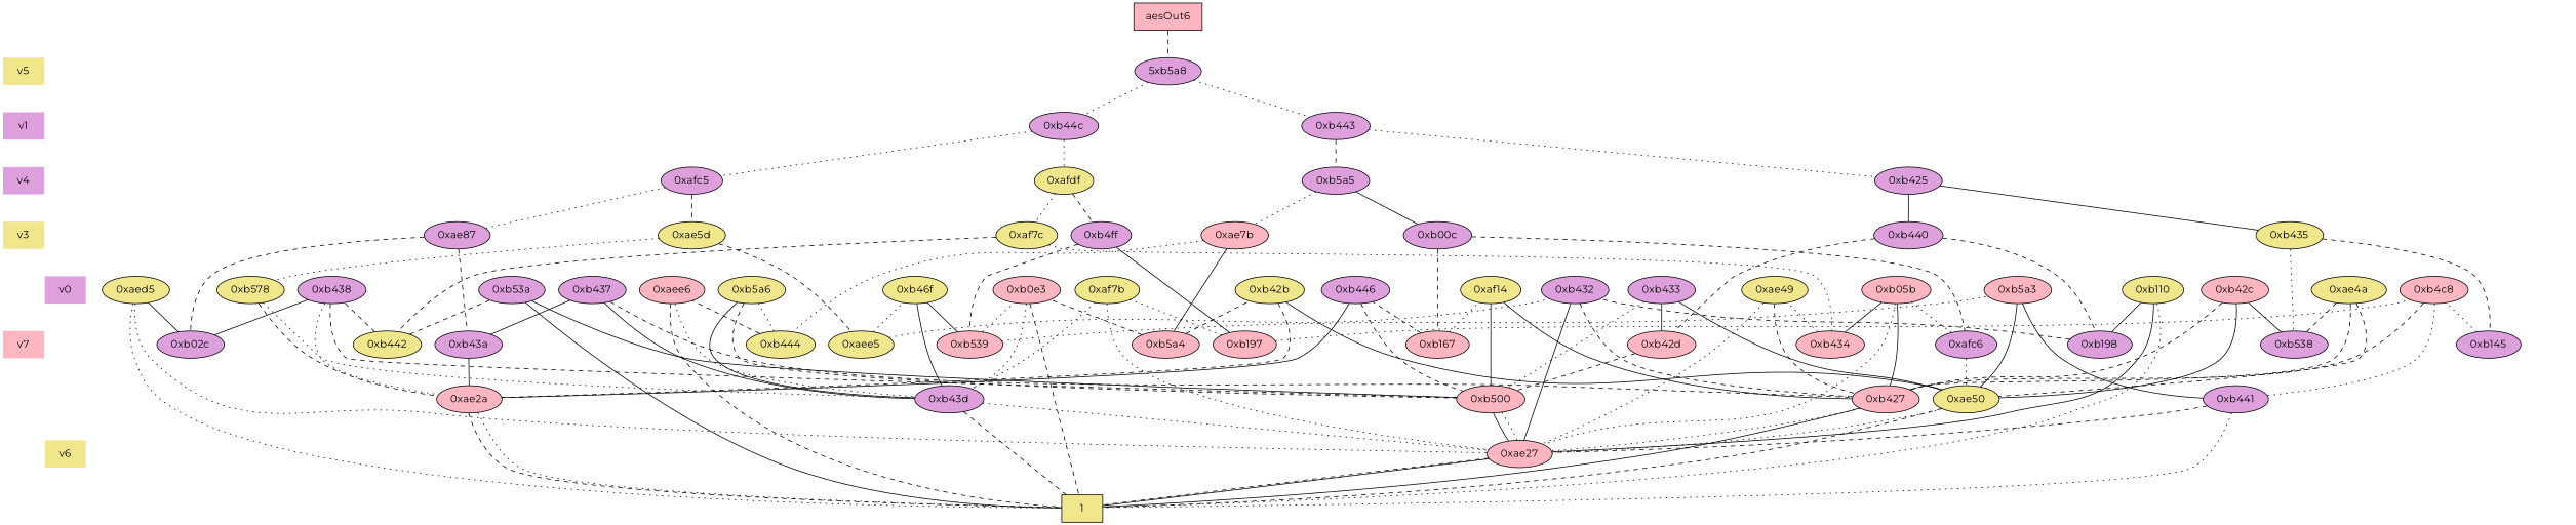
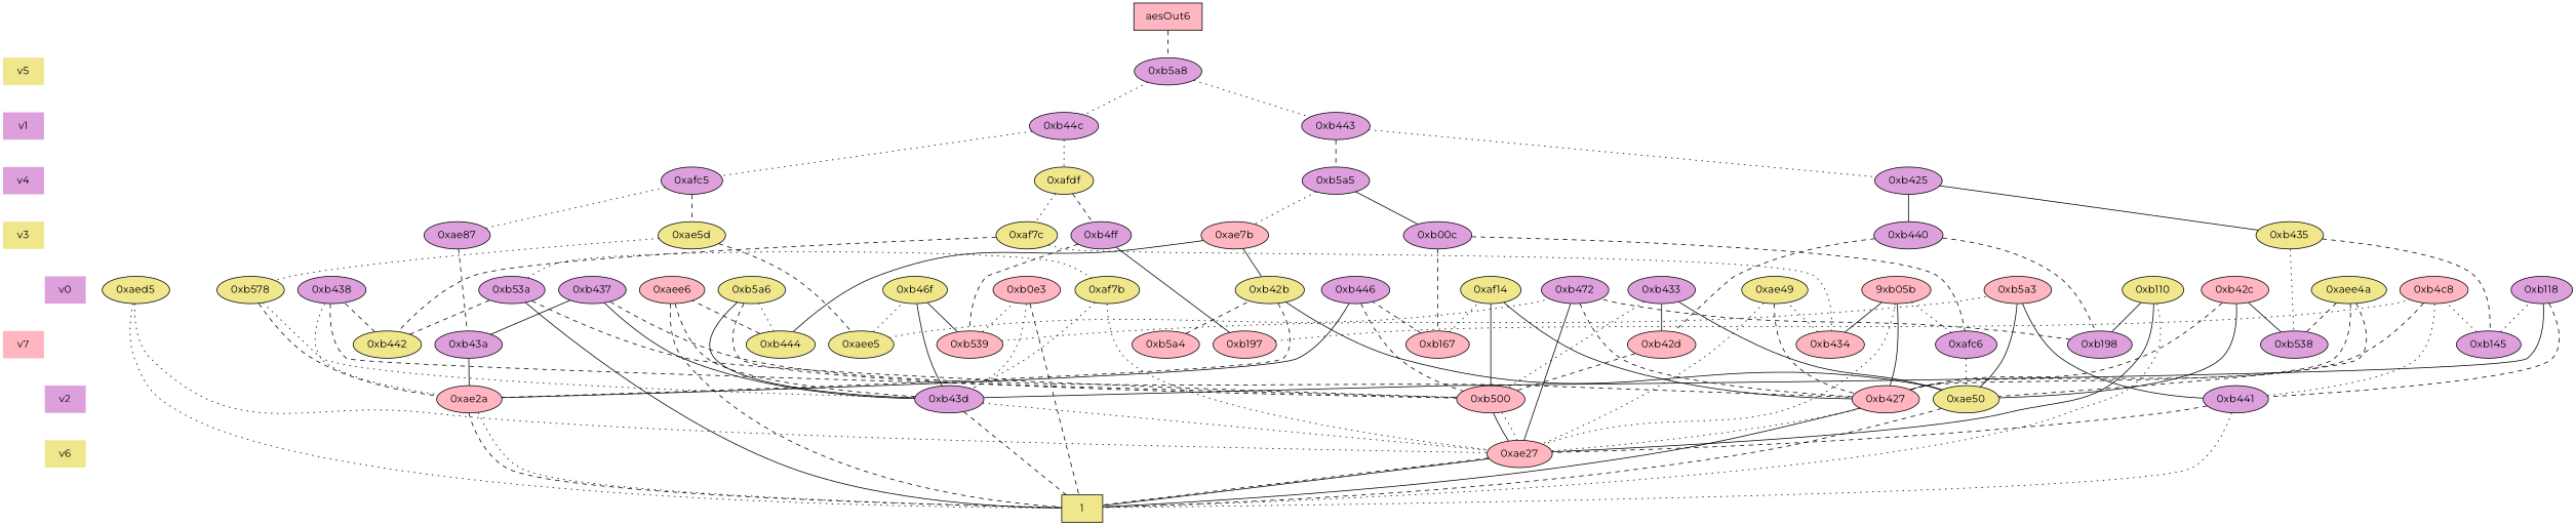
  digraph {
    fontname=Montserrat
    node [fontname=Montserrat style=filled fillcolor=plum]
    edge [dir=none fontname=Montserrat style=dashed]
    "CONST NODES" [shape=plaintext style=invis fillcolor=""]
    " v5 " [fillcolor=khaki shape=plaintext]
    " v1 " [shape=plaintext]
    " v4 " [shape=plaintext]
    " v3 " [fillcolor=khaki shape=plaintext]
    " v7 " [fillcolor=lightpink shape=plaintext]
    " v0 " [shape=plaintext]
+   " v2 " [shape=plaintext]
    " v6 " [fillcolor=khaki shape=plaintext]
    "  aesOut6  " [fillcolor=lightpink shape=box]
-   "0xb5a8" [label="5xb5a8"]
+   "0xb5a8"
    "0xb44c"
    "0xb443"
    "0xafdf" [fillcolor=khaki]
    "0xb5a5"
    "0xafc5"
    "0xb425"
    "0xb435" [fillcolor=khaki]
    "0xae87"
    "0xb440"
    "0xaf7c" [fillcolor=khaki]
    "0xb4ff"
    "0xae7b" [fillcolor=lightpink]
    "0xb00c"
    "0xae5d" [fillcolor=khaki]
    "0xb538"
    "0xb197" [fillcolor=lightpink]
    "0xb539" [fillcolor=lightpink]
    "0xb434" [fillcolor=lightpink]
    "0xb5a4" [fillcolor=lightpink]
-   "0xb02c"
    "0xb42d" [fillcolor=lightpink]
    "0xaee5" [fillcolor=khaki]
    "0xb145"
    "0xafc6"
    "0xb167" [fillcolor=lightpink]
    "0xb43a"
    "0xb444" [fillcolor=khaki]
    "0xb442" [fillcolor=khaki]
    "0xb198"
    "0xaf14" [fillcolor=khaki]
-   "0xae4a" [fillcolor=khaki]
+   "0xae4a" [fillcolor=khaki label="0xaee4a"]
    "0xb0e3" [fillcolor=lightpink]
    "0xaee6" [fillcolor=lightpink]
    "0xaf7b" [fillcolor=khaki]
    "0xb578" [fillcolor=khaki]
-   "0xb432"
+   "0xb432" [label="0xb472"]
    "0xb433"
    "0xb42c" [fillcolor=lightpink]
    "0xb5a6" [fillcolor=khaki]
    "0xb46f" [fillcolor=khaki]
    "0xaed5" [fillcolor=khaki]
    "0xb4c8" [fillcolor=lightpink]
    "0xb5a3" [fillcolor=lightpink]
    "0xb437"
    "0xb53a"
    "0xae49" [fillcolor=khaki]
-   "0xb05b" [fillcolor=lightpink]
+   "0xb05b" [fillcolor=lightpink label="9xb05b"]
    "0xb446"
    "0xb42b" [fillcolor=khaki]
    "0xb110" [fillcolor=khaki]
+   "0xb118"
    "0xb438"
    "0xae2a" [fillcolor=lightpink]
    "0xb427" [fillcolor=lightpink]
    "0xae50" [fillcolor=khaki]
    "0xb441"
    "0xb43d"
    "0xb500" [fillcolor=lightpink]
    "0xae27" [fillcolor=lightpink]
    n71 [fillcolor=khaki label=1 shape=box]
    subgraph sub_1 {
      "CONST NODES"
      " v5 "
      " v1 "
      " v4 "
      " v3 "
      " v7 "
      " v0 "
+     " v2 "
      " v6 "
    }
    subgraph sub_2 {
      rank=same
      "  aesOut6  "
    }
    subgraph sub_3 {
      rank=same
      " v5 "
      "0xb5a8"
    }
    subgraph sub_4 {
      rank=same
      " v1 "
      "0xb44c"
      "0xb443"
    }
    subgraph sub_5 {
      rank=same
      " v4 "
      "0xafdf"
      "0xb5a5"
      "0xafc5"
      "0xb425"
    }
    subgraph sub_6 {
      rank=same
      " v3 "
      "0xb435"
      "0xae87"
      "0xb440"
      "0xaf7c"
      "0xb4ff"
      "0xae7b"
      "0xb00c"
      "0xae5d"
    }
    subgraph sub_7 {
      rank=same
      " v7 "
      "0xb538"
      "0xb197"
      "0xb539"
      "0xb434"
      "0xb5a4"
-     "0xb02c"
      "0xb42d"
      "0xaee5"
      "0xb145"
      "0xafc6"
      "0xb167"
      "0xb43a"
      "0xb444"
      "0xb442"
      "0xb198"
    }
    subgraph sub_8 {
      rank=same
      " v0 "
      "0xaf14"
      "0xae4a"
      "0xb0e3"
      "0xaee6"
      "0xaf7b"
      "0xb578"
      "0xb432"
      "0xb433"
      "0xb42c"
      "0xb5a6"
      "0xb46f"
      "0xaed5"
      "0xb4c8"
      "0xb5a3"
      "0xb437"
      "0xb53a"
      "0xae49"
      "0xb05b"
      "0xb446"
      "0xb42b"
      "0xb110"
+     "0xb118"
      "0xb438"
    }
    subgraph sub_9 {
      rank=same
+     " v2 "
      "0xae2a"
      "0xb427"
      "0xae50"
      "0xb441"
      "0xb43d"
      "0xb500"
    }
    subgraph sub_10 {
      rank=same
      " v6 "
      "0xae27"
    }
    subgraph sub_11 {
      rank=same
      "CONST NODES"
      subgraph sub_12 {
        rank=same
        n71
      }
    }
    " v5 " -> " v1 " [style=invis]
    " v1 " -> " v4 " [style=invis]
    " v4 " -> " v3 " [style=invis]
    " v3 " -> " v7 " [style=invis]
    " v7 " -> " v0 " [style=invis]
+   " v0 " -> " v2 " [style=invis]
+   " v2 " -> " v6 " [style=invis]
    " v6 " -> "CONST NODES" [style=invis]
    "  aesOut6  " -> "0xb5a8"
    "0xb5a8" -> "0xb44c" [style=dotted]
    "0xb5a8" -> "0xb443" [style=dotted]
    "0xb44c" -> "0xafdf" [style=dotted]
    "0xb44c" -> "0xafc5" [style=dotted]
    "0xb443" -> "0xb5a5"
    "0xb443" -> "0xb425" [style=dotted]
    "0xafdf" -> "0xaf7c" [style=dotted]
    "0xafdf" -> "0xb4ff"
    "0xb5a5" -> "0xae7b" [style=dotted]
    "0xb5a5" -> "0xb00c" [style=solid]
    "0xafc5" -> "0xae87" [style=dotted]
    "0xafc5" -> "0xae5d"
    "0xb425" -> "0xb435" [style=solid]
    "0xb425" -> "0xb440" [style=solid]
    "0xb435" -> "0xb538" [style=dotted]
    "0xb435" -> "0xb145"
-   "0xae87" -> "0xb02c"
    "0xae87" -> "0xb43a"
    "0xb440" -> "0xb42d"
    "0xb440" -> "0xb198"
    "0xaf7c" -> "0xb434" [style=dotted]
    "0xaf7c" -> "0xb442"
    "0xb4ff" -> "0xb197" [style=solid]
    "0xb4ff" -> "0xb539"
-   "0xae7b" -> "0xb5a4" [style=solid]
-   "0xae7b" -> "0xb444" [style=dotted]
+   "0xae7b" -> "0xb42b" [style=solid]
+   "0xae7b" -> "0xb444" [style=solid]
    "0xb00c" -> "0xafc6"
    "0xb00c" -> "0xb167"
    "0xae5d" -> "0xaee5"
    "0xae5d" -> "0xb578" [style=dotted]
    "0xb538" -> "0xae4a"
    "0xb538" -> "0xb42c" [style=solid]
-   "0xb197" -> "0xaf7b" [style=dotted]
+   "0xb53a" -> "0xaf7b" [style=dotted]
    "0xb197" -> "0xb4c8" [style=dotted]
    "0xb539" -> "0xb0e3" [style=dotted]
    "0xb539" -> "0xb5a3" [style=dotted]
    "0xb434" -> "0xae49" [style=dotted]
    "0xb434" -> "0xb05b" [style=solid]
-   "0xb5a4" -> "0xb0e3"
    "0xb5a4" -> "0xb42b"
-   "0xb02c" -> "0xaed5" [style=solid]
-   "0xb02c" -> "0xb438" [style=solid]
    "0xb42d" -> "0xb433" [style=solid]
    "0xb42d" -> "0xb500"
    "0xaee5" -> "0xb432" [style=dotted]
    "0xaee5" -> "0xb46f" [style=dotted]
    "0xb145" -> "0xb4c8" [style=dotted]
+   "0xb145" -> "0xb118" [style=dotted]
    "0xafc6" -> "0xb05b" [style=dotted]
    "0xafc6" -> "0xae50" [style=dotted]
    "0xb167" -> "0xaf14" [style=dotted]
    "0xb167" -> "0xb446"
    "0xb43a" -> "0xb437" [style=solid]
    "0xb43a" -> "0xae2a" [style=solid]
    "0xb444" -> "0xaee6"
    "0xb444" -> "0xb5a6" [style=dotted]
    "0xb442" -> "0xb53a"
    "0xb442" -> "0xb438"
    "0xb198" -> "0xb432"
    "0xb198" -> "0xb110" [style=solid]
    "0xaf14" -> "0xb427" [style=solid]
    "0xaf14" -> "0xb500" [style=solid]
    "0xae4a" -> "0xb427"
    "0xae4a" -> "0xae50"
    "0xb0e3" -> "0xb43d" [style=dotted]
    "0xb0e3" -> n71
-   "0xaee6" -> "0xb43d" [style=dotted]
+   "0xaee6" -> "0xb43d"
    "0xaee6" -> n71
    "0xaf7b" -> "0xb43d" [style=dotted]
    "0xaf7b" -> "0xae27" [style=dotted]
    "0xb578" -> "0xae2a"
    "0xb578" -> "0xb43d" [style=dotted]
    "0xb432" -> "0xb427"
    "0xb432" -> "0xae27" [style=solid]
    "0xb433" -> "0xae50" [style=solid]
    "0xb433" -> "0xb500" [style=dotted]
    "0xb42c" -> "0xb427"
    "0xb42c" -> "0xae50" [style=solid]
    "0xb5a6" -> "0xb43d" [style=solid]
    "0xb5a6" -> "0xb500"
    "0xb46f" -> "0xb539" [style=solid]
    "0xb46f" -> "0xb43d" [style=solid]
    "0xaed5" -> "0xae27" [style=dotted]
    "0xaed5" -> n71 [style=dotted]
    "0xb4c8" -> "0xb427"
    "0xb4c8" -> "0xb441" [style=dotted]
    "0xb5a3" -> "0xae50" [style=solid]
    "0xb5a3" -> "0xb441" [style=solid]
    "0xb437" -> "0xb427"
    "0xb437" -> "0xb43d" [style=solid]
-   "0xb53a" -> "0xb500" [style=solid]
+   "0xb53a" -> "0xb500"
    "0xb53a" -> n71 [style=solid]
    "0xae49" -> "0xb427"
    "0xae49" -> "0xae27" [style=dotted]
    "0xb05b" -> "0xb427" [style=solid]
    "0xb05b" -> "0xae27" [style=dotted]
    "0xb446" -> "0xae2a" [style=solid]
    "0xb446" -> "0xb500"
    "0xb42b" -> "0xae2a"
    "0xb42b" -> "0xae50" [style=solid]
    "0xb110" -> "0xae27" [style=solid]
    "0xb110" -> n71 [style=dotted]
+   "0xb118" -> "0xb441"
+   "0xb118" -> "0xb43d" [style=solid]
    "0xb438" -> "0xae2a" [style=dotted]
    "0xb438" -> "0xb500"
    "0xae2a" -> n71
    "0xae2a" -> n71 [style=dotted]
    "0xb427" -> "0xae27" [style=dotted]
    "0xb427" -> n71 [style=solid]
-   "0xae50" -> "0xae27" [style=dotted]
    "0xae50" -> n71
    "0xb441" -> "0xae27"
    "0xb441" -> n71 [style=dotted]
    "0xb43d" -> "0xae27" [style=dotted]
    "0xb43d" -> n71
    "0xb500" -> "0xae27" [style=solid]
    "0xb500" -> "0xae27" [style=dotted]
    "0xae27" -> n71
    "0xae27" -> n71 [style=solid]
  }
